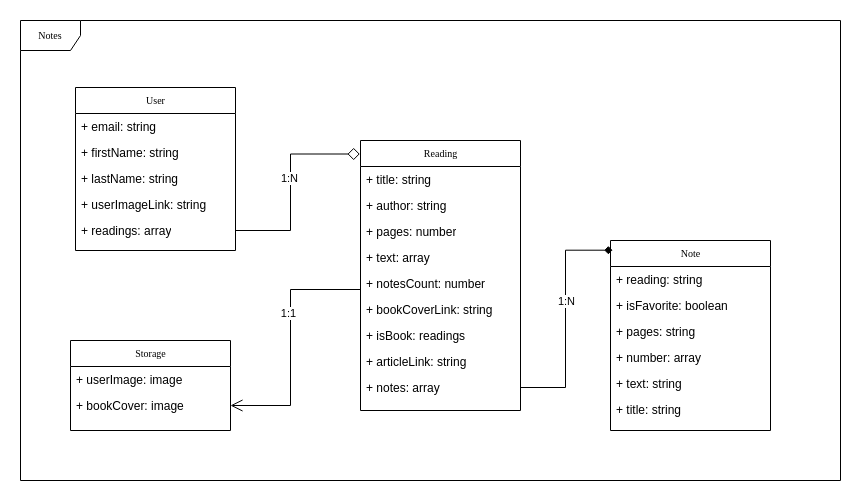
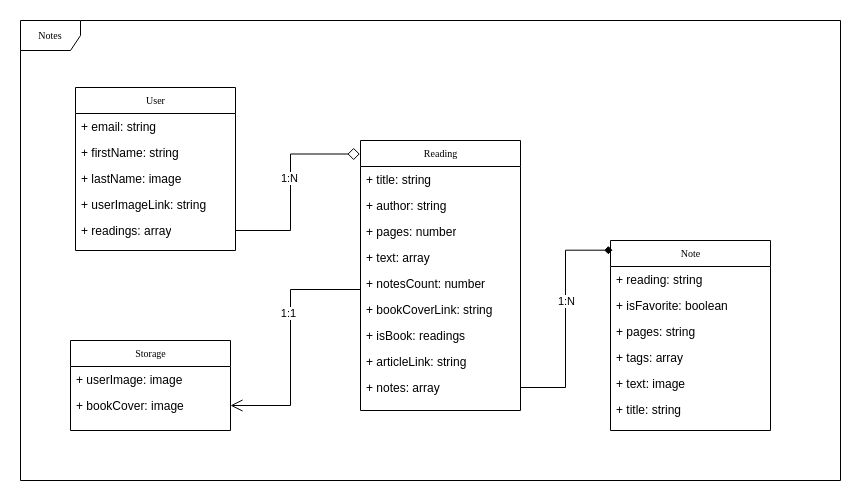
  <mxCell id="0" />
  <mxCell id="1" parent="0" />
  <mxCell id="2" value="Notes" style="shape=umlFrame;whiteSpace=wrap;html=1;rounded=0;shadow=0;comic=0;labelBackgroundColor=none;strokeWidth=1;fontFamily=Verdana;fontSize=10;align=center;" parent="1" vertex="1"><mxGeometry x="20" y="20" width="820" height="460" as="geometry" /></mxCell>
  <mxCell id="3" value="User" style="swimlane;html=1;fontStyle=0;childLayout=stackLayout;horizontal=1;startSize=26;fillColor=none;horizontalStack=0;resizeParent=1;resizeLast=0;collapsible=1;marginBottom=0;swimlaneFillColor=#ffffff;rounded=0;shadow=0;comic=0;labelBackgroundColor=none;strokeWidth=1;fontFamily=Verdana;fontSize=10;align=center;" parent="1" vertex="1"><mxGeometry x="75" y="87" width="160" height="163" as="geometry" /></mxCell>
  <mxCell id="4" value="+ email: string" style="text;html=1;strokeColor=none;fillColor=none;align=left;verticalAlign=top;spacingLeft=4;spacingRight=4;whiteSpace=wrap;overflow=hidden;rotatable=0;points=[[0,0.5],[1,0.5]];portConstraint=eastwest;" parent="3" vertex="1"><mxGeometry y="26" width="160" height="26" as="geometry" /></mxCell>
  <mxCell id="5" value="+ firstName: string" style="text;html=1;strokeColor=none;fillColor=none;align=left;verticalAlign=top;spacingLeft=4;spacingRight=4;whiteSpace=wrap;overflow=hidden;rotatable=0;points=[[0,0.5],[1,0.5]];portConstraint=eastwest;" parent="3" vertex="1"><mxGeometry y="52" width="160" height="26" as="geometry" /></mxCell>
- <mxCell id="6" value="+ lastName: string" style="text;html=1;strokeColor=none;fillColor=none;align=left;verticalAlign=top;spacingLeft=4;spacingRight=4;whiteSpace=wrap;overflow=hidden;rotatable=0;points=[[0,0.5],[1,0.5]];portConstraint=eastwest;" parent="3" vertex="1"><mxGeometry y="78" width="160" height="26" as="geometry" /></mxCell>
+ <mxCell id="6" value="+ lastName: image" style="text;html=1;strokeColor=none;fillColor=none;align=left;verticalAlign=top;spacingLeft=4;spacingRight=4;whiteSpace=wrap;overflow=hidden;rotatable=0;points=[[0,0.5],[1,0.5]];portConstraint=eastwest;" parent="3" vertex="1"><mxGeometry y="78" width="160" height="26" as="geometry" /></mxCell>
  <mxCell id="7" value="+ userImageLink: string" style="text;html=1;strokeColor=none;fillColor=none;align=left;verticalAlign=top;spacingLeft=4;spacingRight=4;whiteSpace=wrap;overflow=hidden;rotatable=0;points=[[0,0.5],[1,0.5]];portConstraint=eastwest;" vertex="1" parent="3"><mxGeometry y="104" width="160" height="26" as="geometry" /></mxCell>
  <mxCell id="8" value="+ readings: array" style="text;html=1;strokeColor=none;fillColor=none;align=left;verticalAlign=top;spacingLeft=4;spacingRight=4;whiteSpace=wrap;overflow=hidden;rotatable=0;points=[[0,0.5],[1,0.5]];portConstraint=eastwest;" vertex="1" parent="3"><mxGeometry y="130" width="160" height="26" as="geometry" /></mxCell>
  <mxCell id="9" value="Storage" style="swimlane;html=1;fontStyle=0;childLayout=stackLayout;horizontal=1;startSize=26;fillColor=none;horizontalStack=0;resizeParent=1;resizeLast=0;collapsible=1;marginBottom=0;swimlaneFillColor=#ffffff;rounded=0;shadow=0;comic=0;labelBackgroundColor=none;strokeWidth=1;fontFamily=Verdana;fontSize=10;align=center;" vertex="1" parent="1"><mxGeometry x="70" y="340" width="160" height="90" as="geometry"><mxRectangle x="74" y="300" width="50" height="26" as="alternateBounds" /></mxGeometry></mxCell>
  <mxCell id="10" value="+ userImage: image" style="text;html=1;strokeColor=none;fillColor=none;align=left;verticalAlign=top;spacingLeft=4;spacingRight=4;whiteSpace=wrap;overflow=hidden;rotatable=0;points=[[0,0.5],[1,0.5]];portConstraint=eastwest;" vertex="1" parent="9"><mxGeometry y="26" width="160" height="26" as="geometry" /></mxCell>
  <mxCell id="11" value="+ bookCover: image" style="text;html=1;strokeColor=none;fillColor=none;align=left;verticalAlign=top;spacingLeft=4;spacingRight=4;whiteSpace=wrap;overflow=hidden;rotatable=0;points=[[0,0.5],[1,0.5]];portConstraint=eastwest;" vertex="1" parent="9"><mxGeometry y="52" width="160" height="26" as="geometry" /></mxCell>
  <mxCell id="12" value="Reading" style="swimlane;html=1;fontStyle=0;childLayout=stackLayout;horizontal=1;startSize=26;fillColor=none;horizontalStack=0;resizeParent=1;resizeLast=0;collapsible=1;marginBottom=0;swimlaneFillColor=#ffffff;rounded=0;shadow=0;comic=0;labelBackgroundColor=none;strokeWidth=1;fontFamily=Verdana;fontSize=10;align=center;" vertex="1" parent="1"><mxGeometry x="360" y="140" width="160" height="270" as="geometry" /></mxCell>
  <mxCell id="13" value="+ title: string" style="text;html=1;strokeColor=none;fillColor=none;align=left;verticalAlign=top;spacingLeft=4;spacingRight=4;whiteSpace=wrap;overflow=hidden;rotatable=0;points=[[0,0.5],[1,0.5]];portConstraint=eastwest;" vertex="1" parent="12"><mxGeometry y="26" width="160" height="26" as="geometry" /></mxCell>
  <mxCell id="14" value="+ author: string" style="text;html=1;strokeColor=none;fillColor=none;align=left;verticalAlign=top;spacingLeft=4;spacingRight=4;whiteSpace=wrap;overflow=hidden;rotatable=0;points=[[0,0.5],[1,0.5]];portConstraint=eastwest;" vertex="1" parent="12"><mxGeometry y="52" width="160" height="26" as="geometry" /></mxCell>
  <mxCell id="15" value="+ pages: number" style="text;html=1;strokeColor=none;fillColor=none;align=left;verticalAlign=top;spacingLeft=4;spacingRight=4;whiteSpace=wrap;overflow=hidden;rotatable=0;points=[[0,0.5],[1,0.5]];portConstraint=eastwest;" vertex="1" parent="12"><mxGeometry y="78" width="160" height="26" as="geometry" /></mxCell>
  <mxCell id="16" value="+ text: array" style="text;html=1;strokeColor=none;fillColor=none;align=left;verticalAlign=top;spacingLeft=4;spacingRight=4;whiteSpace=wrap;overflow=hidden;rotatable=0;points=[[0,0.5],[1,0.5]];portConstraint=eastwest;" vertex="1" parent="12"><mxGeometry y="104" width="160" height="26" as="geometry" /></mxCell>
  <mxCell id="17" value="+ notesCount: number" style="text;html=1;strokeColor=none;fillColor=none;align=left;verticalAlign=top;spacingLeft=4;spacingRight=4;whiteSpace=wrap;overflow=hidden;rotatable=0;points=[[0,0.5],[1,0.5]];portConstraint=eastwest;" vertex="1" parent="12"><mxGeometry y="130" width="160" height="26" as="geometry" /></mxCell>
  <mxCell id="18" value="+ bookCoverLink: string&amp;nbsp;" style="text;html=1;strokeColor=none;fillColor=none;align=left;verticalAlign=top;spacingLeft=4;spacingRight=4;whiteSpace=wrap;overflow=hidden;rotatable=0;points=[[0,0.5],[1,0.5]];portConstraint=eastwest;" vertex="1" parent="12"><mxGeometry y="156" width="160" height="26" as="geometry" /></mxCell>
  <mxCell id="19" value="+ isBook: readings&amp;nbsp;" style="text;html=1;strokeColor=none;fillColor=none;align=left;verticalAlign=top;spacingLeft=4;spacingRight=4;whiteSpace=wrap;overflow=hidden;rotatable=0;points=[[0,0.5],[1,0.5]];portConstraint=eastwest;" vertex="1" parent="12"><mxGeometry y="182" width="160" height="26" as="geometry" /></mxCell>
  <mxCell id="20" value="+ articleLink: string&amp;nbsp;" style="text;html=1;strokeColor=none;fillColor=none;align=left;verticalAlign=top;spacingLeft=4;spacingRight=4;whiteSpace=wrap;overflow=hidden;rotatable=0;points=[[0,0.5],[1,0.5]];portConstraint=eastwest;" vertex="1" parent="12"><mxGeometry y="208" width="160" height="26" as="geometry" /></mxCell>
  <mxCell id="21" value="+ notes: array&amp;nbsp;" style="text;html=1;strokeColor=none;fillColor=none;align=left;verticalAlign=top;spacingLeft=4;spacingRight=4;whiteSpace=wrap;overflow=hidden;rotatable=0;points=[[0,0.5],[1,0.5]];portConstraint=eastwest;" vertex="1" parent="12"><mxGeometry y="234" width="160" height="26" as="geometry" /></mxCell>
  <mxCell id="22" style="edgeStyle=orthogonalEdgeStyle;rounded=0;html=1;labelBackgroundColor=none;startFill=0;endArrow=diamond;endFill=0;endSize=10;fontFamily=Verdana;fontSize=10;exitX=1;exitY=0.5;exitDx=0;exitDy=0;entryX=-0.004;entryY=0.05;entryDx=0;entryDy=0;entryPerimeter=0;" edge="1" parent="1" source="8" target="12"><mxGeometry relative="1" as="geometry"><Array as="points"><mxPoint x="290" y="230" /><mxPoint x="290" y="154" /></Array><mxPoint x="160" y="350" as="sourcePoint" /><mxPoint x="235" y="240" as="targetPoint" /></mxGeometry></mxCell>
  <mxCell id="23" value="1:N" style="edgeLabel;html=1;align=center;verticalAlign=middle;resizable=0;points=[];" vertex="1" connectable="0" parent="22"><mxGeometry x="0.077" y="2" relative="1" as="geometry"><mxPoint as="offset" /></mxGeometry></mxCell>
  <mxCell id="24" style="edgeStyle=orthogonalEdgeStyle;rounded=0;html=1;labelBackgroundColor=none;startFill=0;endArrow=open;endFill=0;endSize=10;fontFamily=Verdana;fontSize=10;exitX=0;exitY=0.5;exitDx=0;exitDy=0;" edge="1" parent="1" source="18"><mxGeometry relative="1" as="geometry"><Array as="points"><mxPoint x="290" y="289" /><mxPoint x="290" y="405" /></Array><mxPoint x="160" y="350" as="sourcePoint" /><mxPoint x="230" y="405" as="targetPoint" /></mxGeometry></mxCell>
  <mxCell id="25" value="1:1" style="edgeLabel;html=1;align=center;verticalAlign=middle;resizable=0;points=[];" vertex="1" connectable="0" parent="24"><mxGeometry x="-0.152" y="-3" relative="1" as="geometry"><mxPoint as="offset" /></mxGeometry></mxCell>
  <mxCell id="26" value="Note" style="swimlane;html=1;fontStyle=0;childLayout=stackLayout;horizontal=1;startSize=26;fillColor=none;horizontalStack=0;resizeParent=1;resizeLast=0;collapsible=1;marginBottom=0;swimlaneFillColor=#ffffff;rounded=0;shadow=0;comic=0;labelBackgroundColor=none;strokeWidth=1;fontFamily=Verdana;fontSize=10;align=center;" vertex="1" parent="1"><mxGeometry x="610" y="240" width="160" height="190" as="geometry" /></mxCell>
  <mxCell id="27" value="+ reading: string" style="text;html=1;strokeColor=none;fillColor=none;align=left;verticalAlign=top;spacingLeft=4;spacingRight=4;whiteSpace=wrap;overflow=hidden;rotatable=0;points=[[0,0.5],[1,0.5]];portConstraint=eastwest;" vertex="1" parent="26"><mxGeometry y="26" width="160" height="26" as="geometry" /></mxCell>
  <mxCell id="28" value="+ isFavorite: boolean" style="text;html=1;strokeColor=none;fillColor=none;align=left;verticalAlign=top;spacingLeft=4;spacingRight=4;whiteSpace=wrap;overflow=hidden;rotatable=0;points=[[0,0.5],[1,0.5]];portConstraint=eastwest;" vertex="1" parent="26"><mxGeometry y="52" width="160" height="26" as="geometry" /></mxCell>
  <mxCell id="29" value="+ pages: string" style="text;html=1;strokeColor=none;fillColor=none;align=left;verticalAlign=top;spacingLeft=4;spacingRight=4;whiteSpace=wrap;overflow=hidden;rotatable=0;points=[[0,0.5],[1,0.5]];portConstraint=eastwest;" vertex="1" parent="26"><mxGeometry y="78" width="160" height="26" as="geometry" /></mxCell>
- <mxCell id="30" value="+ number: array" style="text;html=1;strokeColor=none;fillColor=none;align=left;verticalAlign=top;spacingLeft=4;spacingRight=4;whiteSpace=wrap;overflow=hidden;rotatable=0;points=[[0,0.5],[1,0.5]];portConstraint=eastwest;" vertex="1" parent="26"><mxGeometry y="104" width="160" height="26" as="geometry" /></mxCell>
- <mxCell id="31" value="+ text: string" style="text;html=1;strokeColor=none;fillColor=none;align=left;verticalAlign=top;spacingLeft=4;spacingRight=4;whiteSpace=wrap;overflow=hidden;rotatable=0;points=[[0,0.5],[1,0.5]];portConstraint=eastwest;" vertex="1" parent="26"><mxGeometry y="130" width="160" height="26" as="geometry" /></mxCell>
+ <mxCell id="30" value="+ tags: array" style="text;html=1;strokeColor=none;fillColor=none;align=left;verticalAlign=top;spacingLeft=4;spacingRight=4;whiteSpace=wrap;overflow=hidden;rotatable=0;points=[[0,0.5],[1,0.5]];portConstraint=eastwest;" vertex="1" parent="26"><mxGeometry y="104" width="160" height="26" as="geometry" /></mxCell>
+ <mxCell id="31" value="+ text: image" style="text;html=1;strokeColor=none;fillColor=none;align=left;verticalAlign=top;spacingLeft=4;spacingRight=4;whiteSpace=wrap;overflow=hidden;rotatable=0;points=[[0,0.5],[1,0.5]];portConstraint=eastwest;" vertex="1" parent="26"><mxGeometry y="130" width="160" height="26" as="geometry" /></mxCell>
  <mxCell id="32" value="+ title: string&amp;nbsp;" style="text;html=1;strokeColor=none;fillColor=none;align=left;verticalAlign=top;spacingLeft=4;spacingRight=4;whiteSpace=wrap;overflow=hidden;rotatable=0;points=[[0,0.5],[1,0.5]];portConstraint=eastwest;" vertex="1" parent="26"><mxGeometry y="156" width="160" height="26" as="geometry" /></mxCell>
  <mxCell id="33" value="" style="edgeStyle=orthogonalEdgeStyle;rounded=0;orthogonalLoop=1;jettySize=auto;html=1;entryX=0.013;entryY=0.051;entryDx=0;entryDy=0;entryPerimeter=0;endArrow=diamond;" edge="1" parent="1" source="21" target="26"><mxGeometry relative="1" as="geometry" /></mxCell>
  <mxCell id="34" value="1:N" style="edgeLabel;html=1;align=center;verticalAlign=middle;resizable=0;points=[];" vertex="1" connectable="0" parent="33"><mxGeometry x="0.153" relative="1" as="geometry"><mxPoint as="offset" /></mxGeometry></mxCell>
